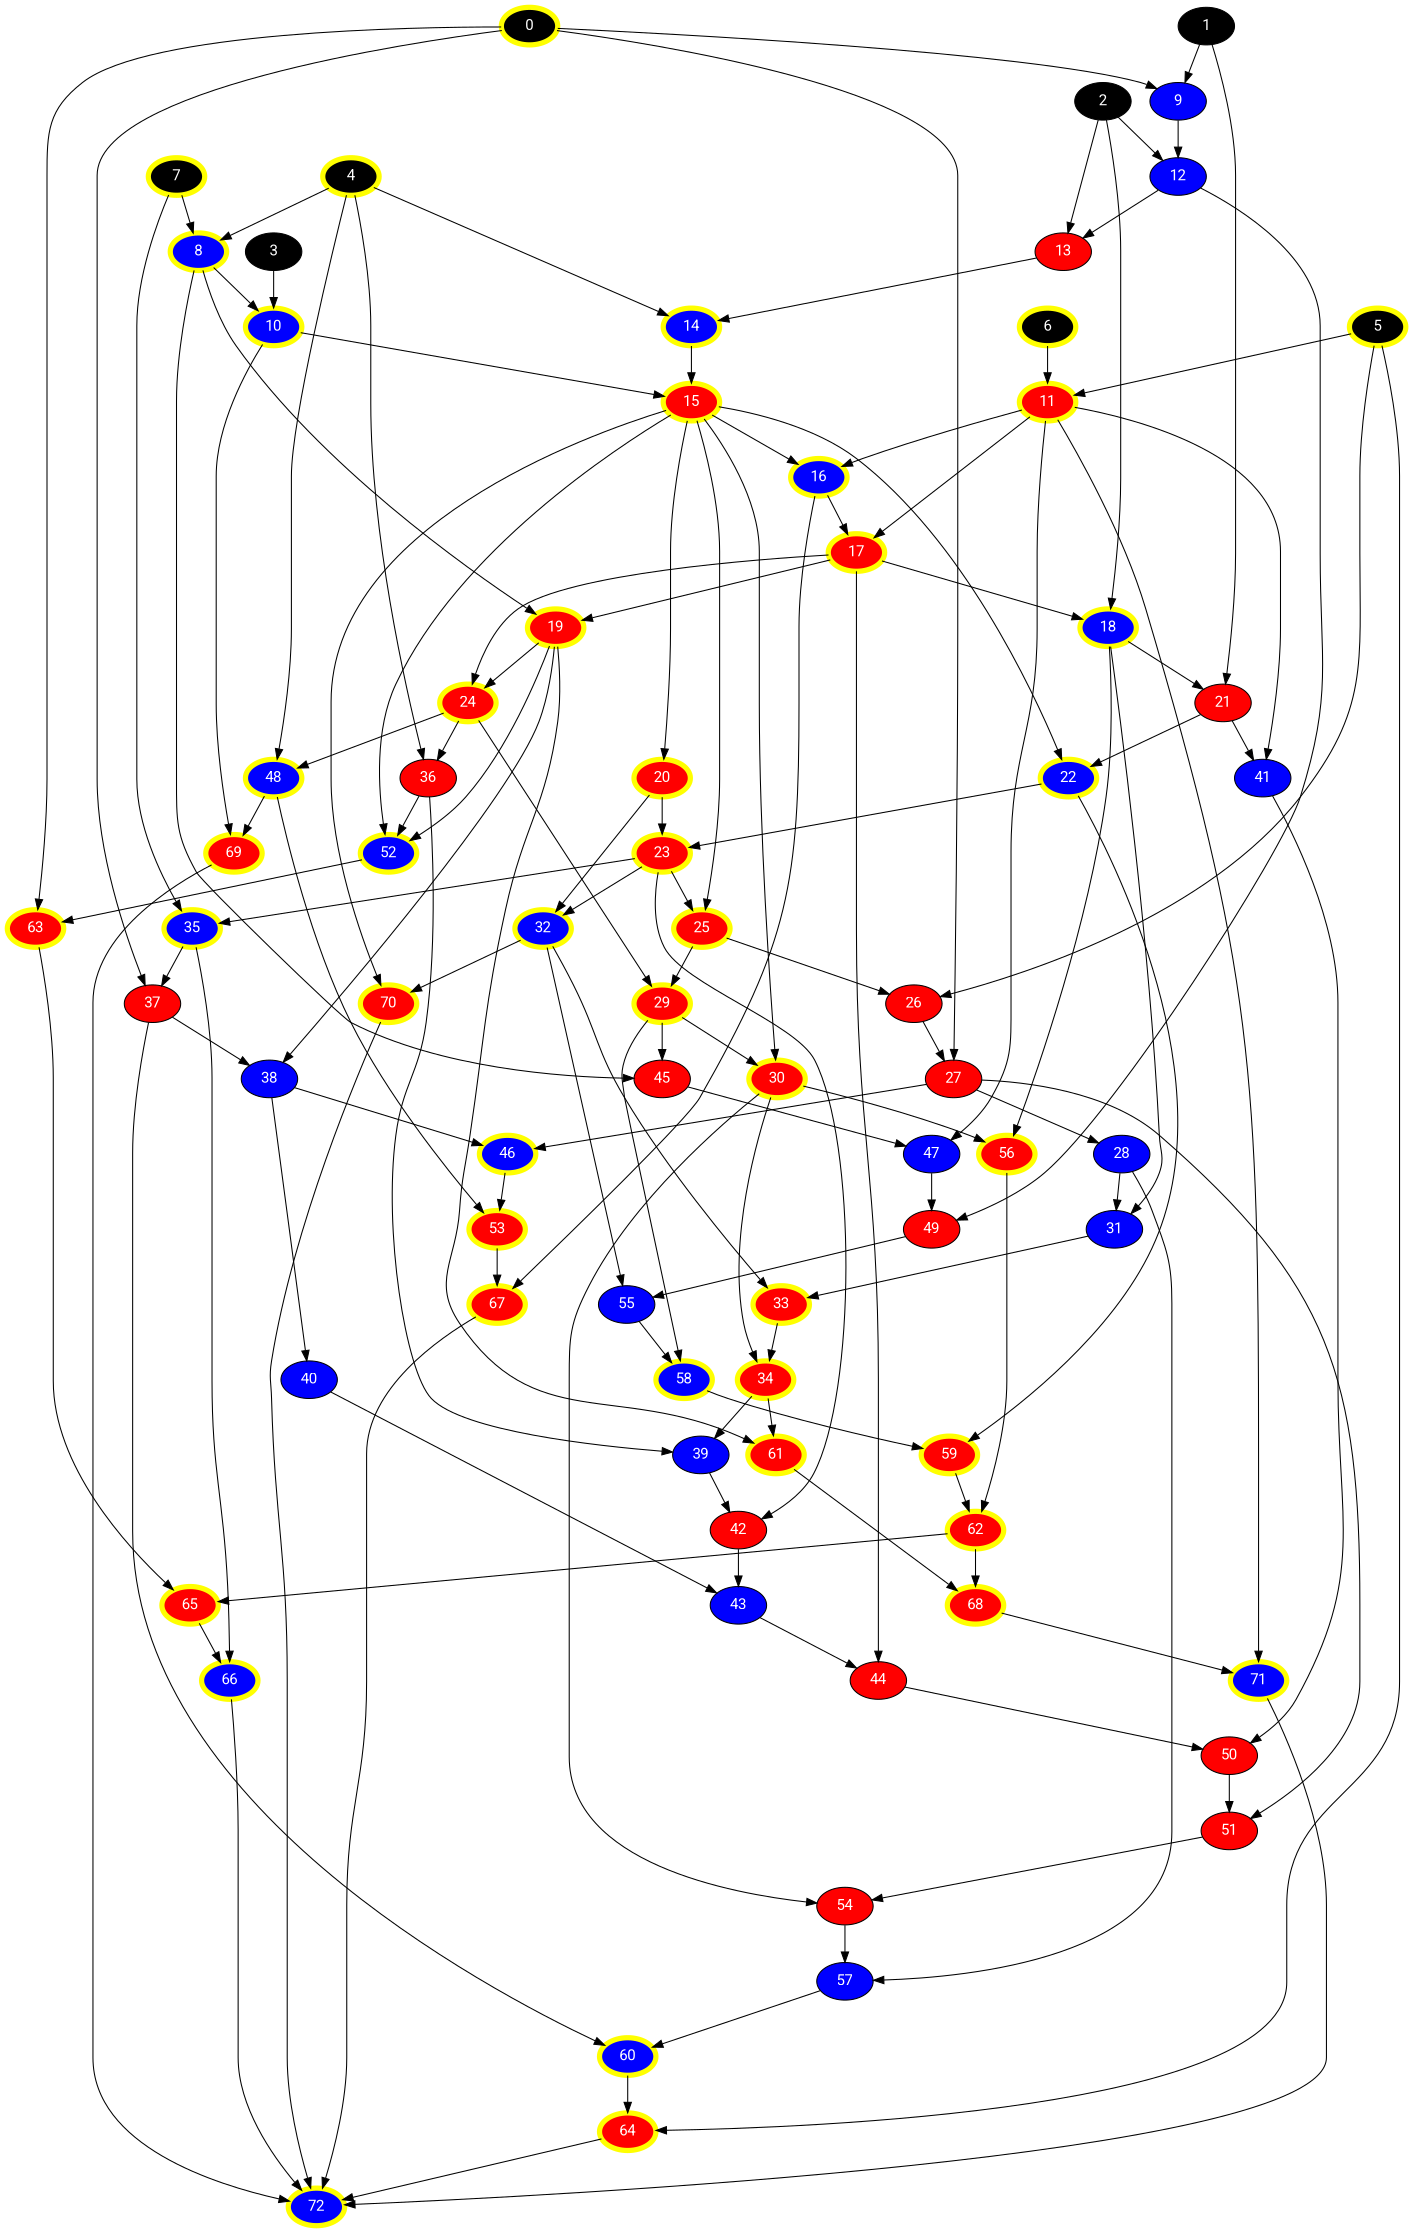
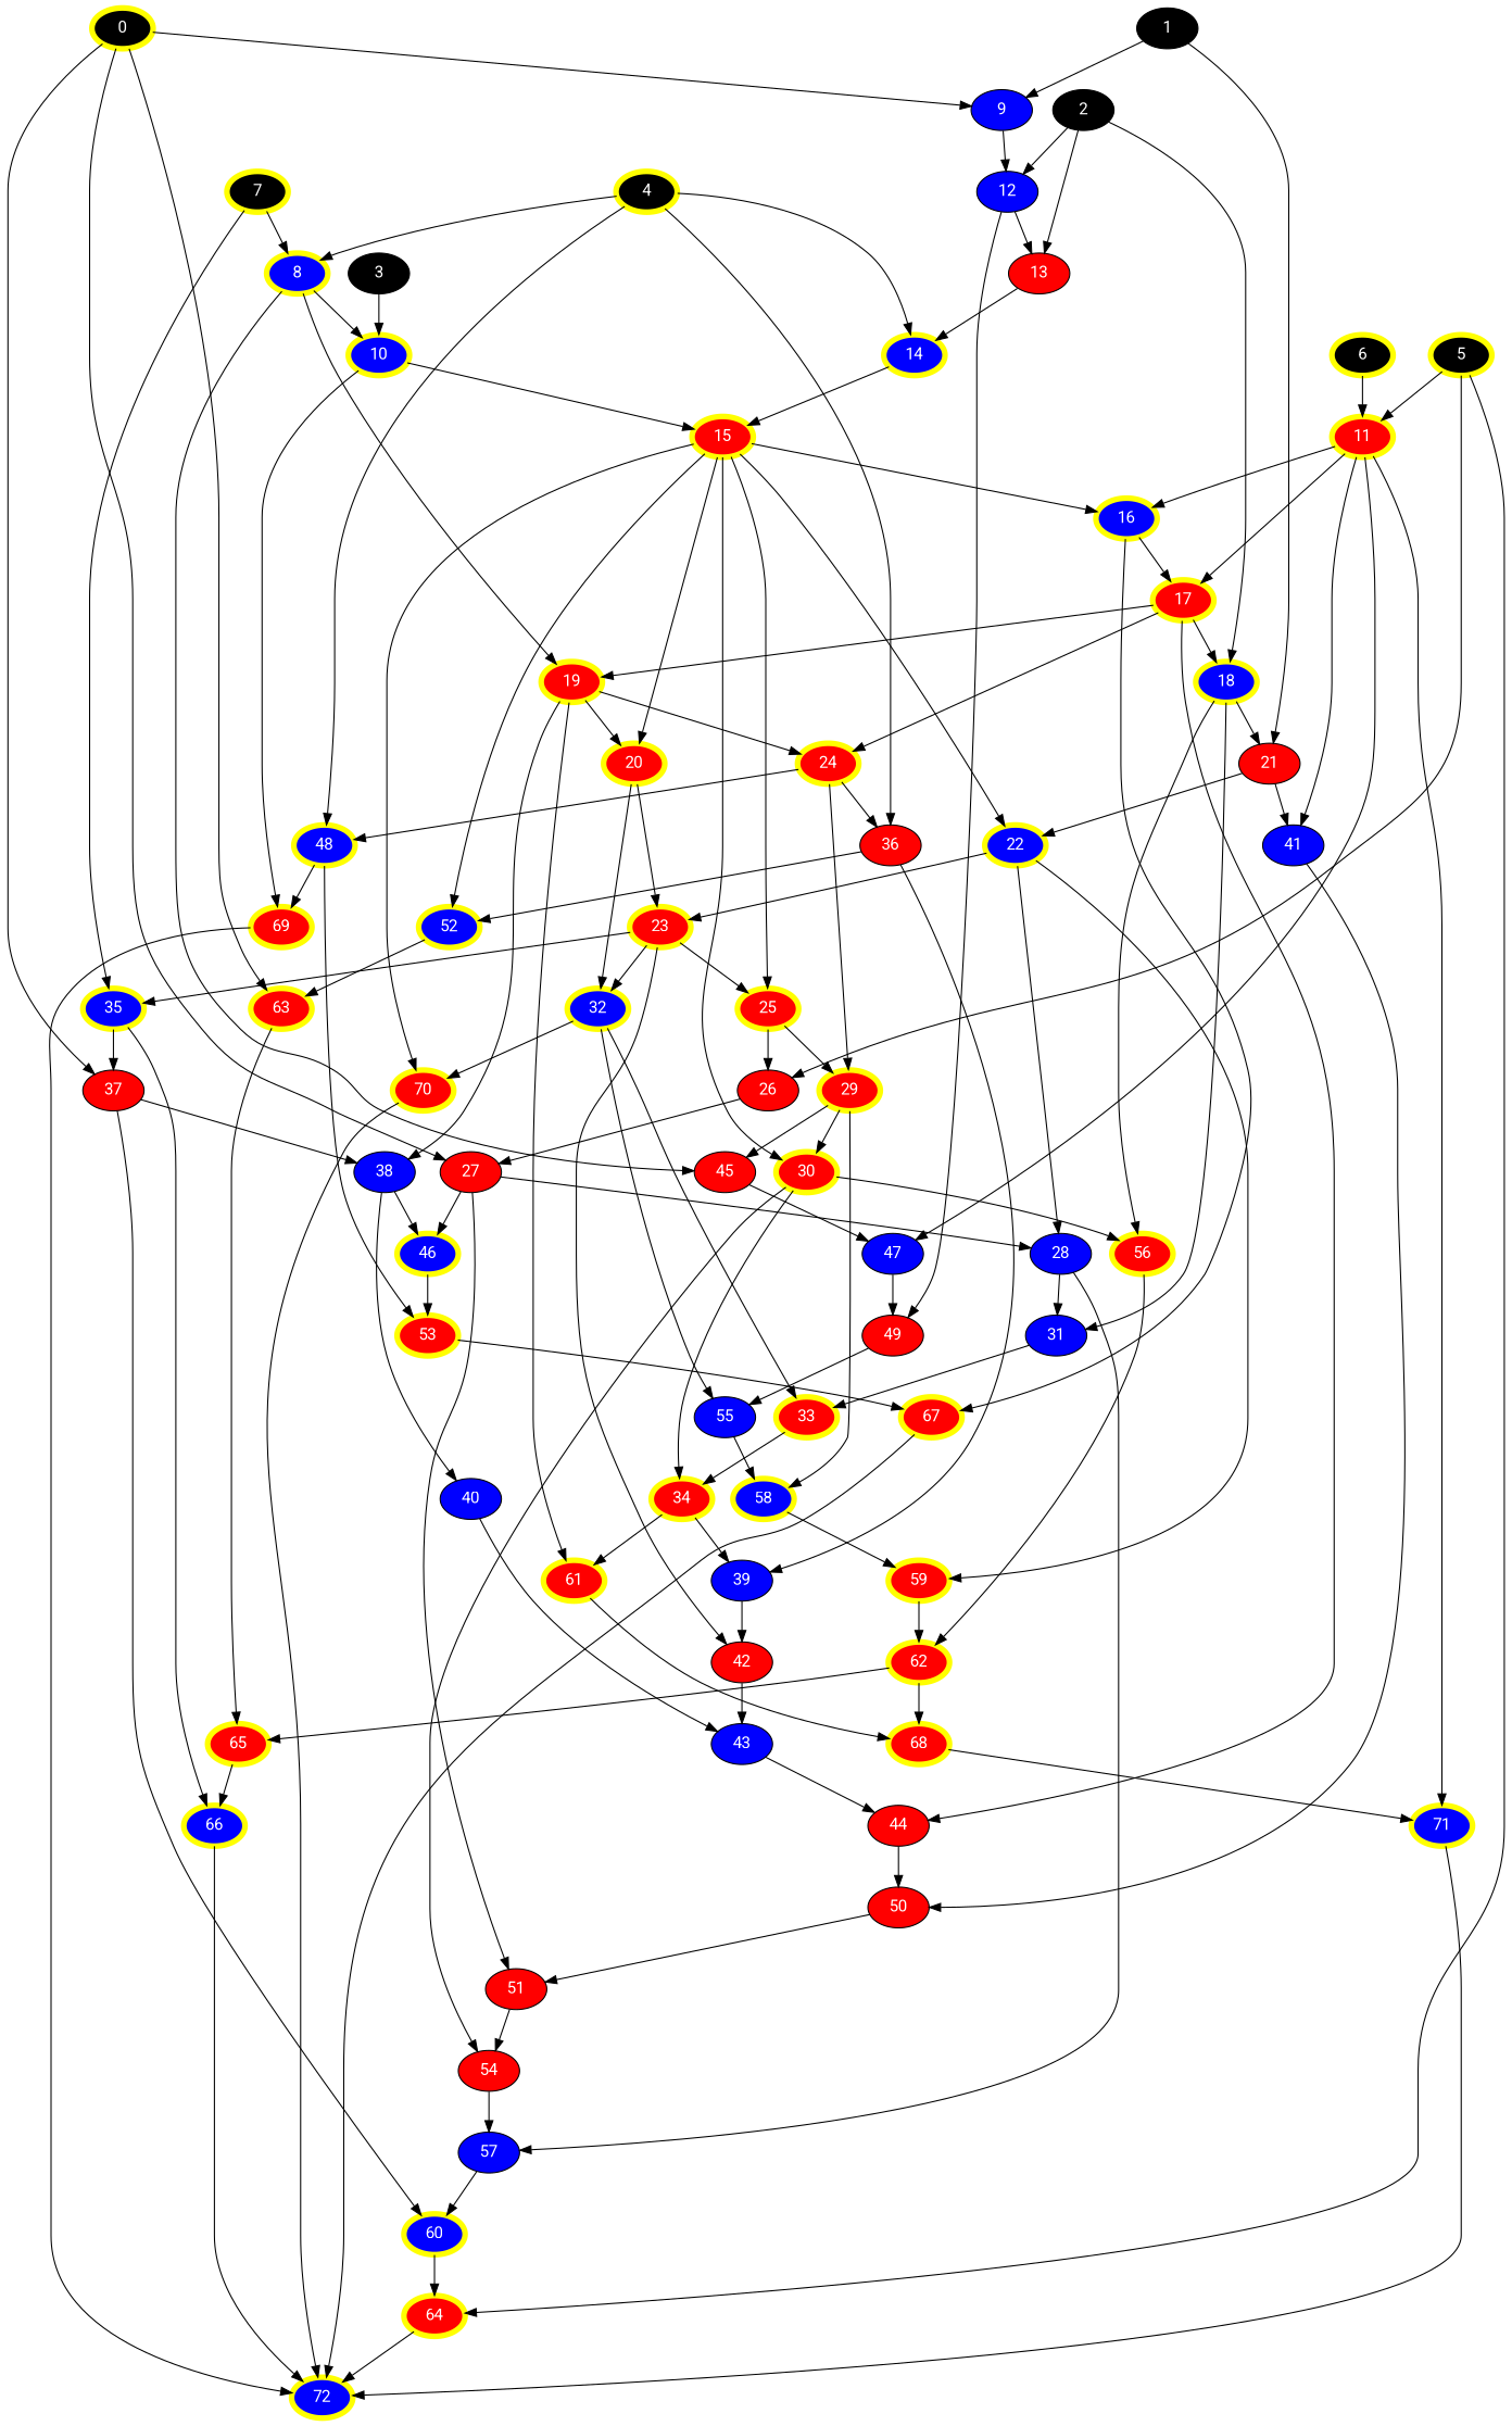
  digraph {
    fontname=Roboto
    node [color=yellow fillcolor=red fontcolor=white fontname=Roboto penwidth=5 style=filled]
    edge [fontname=Roboto]
    0 [fillcolor=black]
    9 [fillcolor=blue color="" penwidth=""]
    27 [color="" penwidth=""]
    37 [color="" penwidth=""]
    63
    12 [fillcolor=blue color="" penwidth=""]
    28 [fillcolor=blue color="" penwidth=""]
    46 [fillcolor=blue]
    51 [color="" penwidth=""]
    38 [fillcolor=blue color="" penwidth=""]
    60 [fillcolor=blue]
    65
    1 [fillcolor=black color="" penwidth=""]
    21 [color="" penwidth=""]
    41 [fillcolor=blue color="" penwidth=""]
    22 [fillcolor=blue]
    2 [fillcolor=black color="" penwidth=""]
    13 [color="" penwidth=""]
    18 [fillcolor=blue]
    49 [color="" penwidth=""]
    14 [fillcolor=blue]
    31 [fillcolor=blue color="" penwidth=""]
    56
    3 [fillcolor=black color="" penwidth=""]
    10 [fillcolor=blue]
    15
    69
    4 [fillcolor=black]
    8 [fillcolor=blue]
    36 [color="" penwidth=""]
    48 [fillcolor=blue]
    19
    45 [color="" penwidth=""]
    52 [fillcolor=blue]
    39 [fillcolor=blue color="" penwidth=""]
    53
    5 [fillcolor=black]
    11
    26 [color="" penwidth=""]
    64
    16 [fillcolor=blue]
    17
    47 [fillcolor=blue color="" penwidth=""]
    71 [fillcolor=blue]
    72 [fillcolor=blue]
    6 [fillcolor=black]
    40 [fillcolor=blue color="" penwidth=""]
    43 [fillcolor=blue color="" penwidth=""]
    7 [fillcolor=black]
    35 [fillcolor=blue]
    66 [fillcolor=blue]
    20
    24
    61
    25
    30
    70
    67
    44 [color="" penwidth=""]
    50 [color="" penwidth=""]
    55 [fillcolor=blue color="" penwidth=""]
    23
    32 [fillcolor=blue]
    59
    29
    34
    54 [color="" penwidth=""]
    33
    62
    68
    42 [color="" penwidth=""]
    57 [fillcolor=blue color="" penwidth=""]
    58 [fillcolor=blue]
    0 -> 9
    0 -> 27
    0 -> 37
    0 -> 63
    9 -> 12
    27 -> 28
    27 -> 46
    27 -> 51
    37 -> 38
    37 -> 60
    63 -> 65
    12 -> 13
    12 -> 49
    28 -> 31
    28 -> 57
    46 -> 53
    51 -> 54
    38 -> 46
    38 -> 40
    60 -> 64
    65 -> 66
    1 -> 9
    1 -> 21
    21 -> 41
    21 -> 22
    41 -> 50
+   22 -> 28
    22 -> 23
    22 -> 59
    2 -> 12
    2 -> 13
    2 -> 18
    13 -> 14
    18 -> 21
    18 -> 31
    18 -> 56
    49 -> 55
    14 -> 15
    31 -> 33
    56 -> 62
    3 -> 10
    10 -> 15
    10 -> 69
    15 -> 22
    15 -> 52
    15 -> 16
    15 -> 20
    15 -> 25
    15 -> 30
    15 -> 70
    69 -> 72
    4 -> 14
    4 -> 8
    4 -> 36
    4 -> 48
    8 -> 10
    8 -> 19
    8 -> 45
    36 -> 52
    36 -> 39
    48 -> 69
    48 -> 53
    19 -> 38
-   19 -> 52
+   19 -> 20
    19 -> 24
    19 -> 61
    45 -> 47
    52 -> 63
    39 -> 42
    53 -> 67
    5 -> 11
    5 -> 26
    5 -> 64
    11 -> 41
    11 -> 16
    11 -> 17
    11 -> 47
    11 -> 71
    26 -> 27
    64 -> 72
    16 -> 17
    16 -> 67
    17 -> 18
    17 -> 19
    17 -> 24
    17 -> 44
    47 -> 49
    71 -> 72
    6 -> 11
    40 -> 43
    43 -> 44
    7 -> 8
    7 -> 35
    35 -> 37
    35 -> 66
    66 -> 72
    20 -> 23
    20 -> 32
    24 -> 36
    24 -> 48
    24 -> 29
    61 -> 68
    25 -> 26
    25 -> 29
    30 -> 56
    30 -> 34
    30 -> 54
    70 -> 72
    67 -> 72
    44 -> 50
    50 -> 51
    55 -> 58
    23 -> 35
    23 -> 25
    23 -> 32
    23 -> 42
    32 -> 70
    32 -> 55
    32 -> 33
    59 -> 62
    29 -> 45
    29 -> 30
    29 -> 58
    34 -> 39
    34 -> 61
    54 -> 57
    33 -> 34
    62 -> 65
    62 -> 68
    68 -> 71
    42 -> 43
    57 -> 60
    58 -> 59
  }
